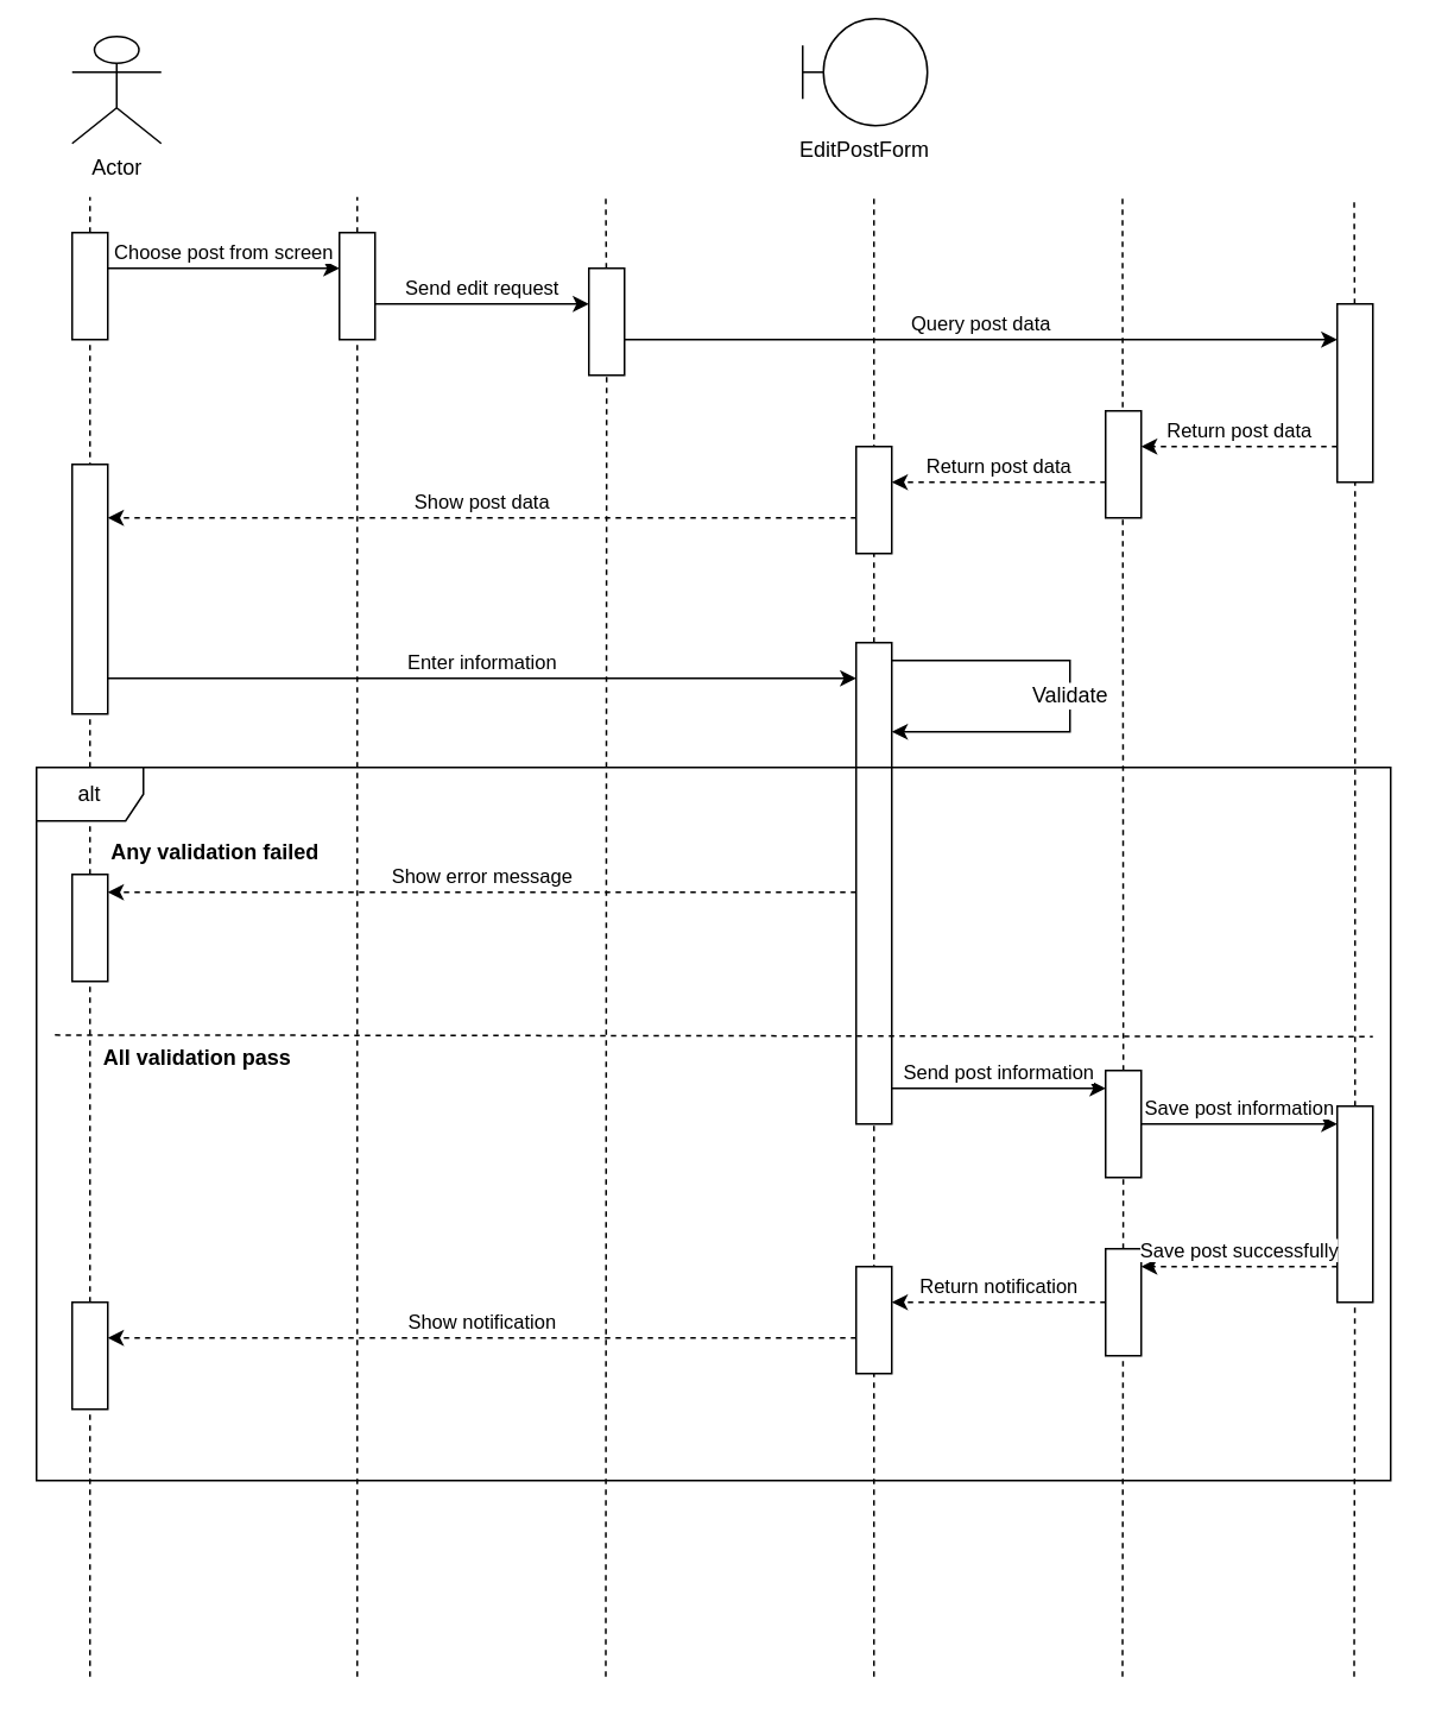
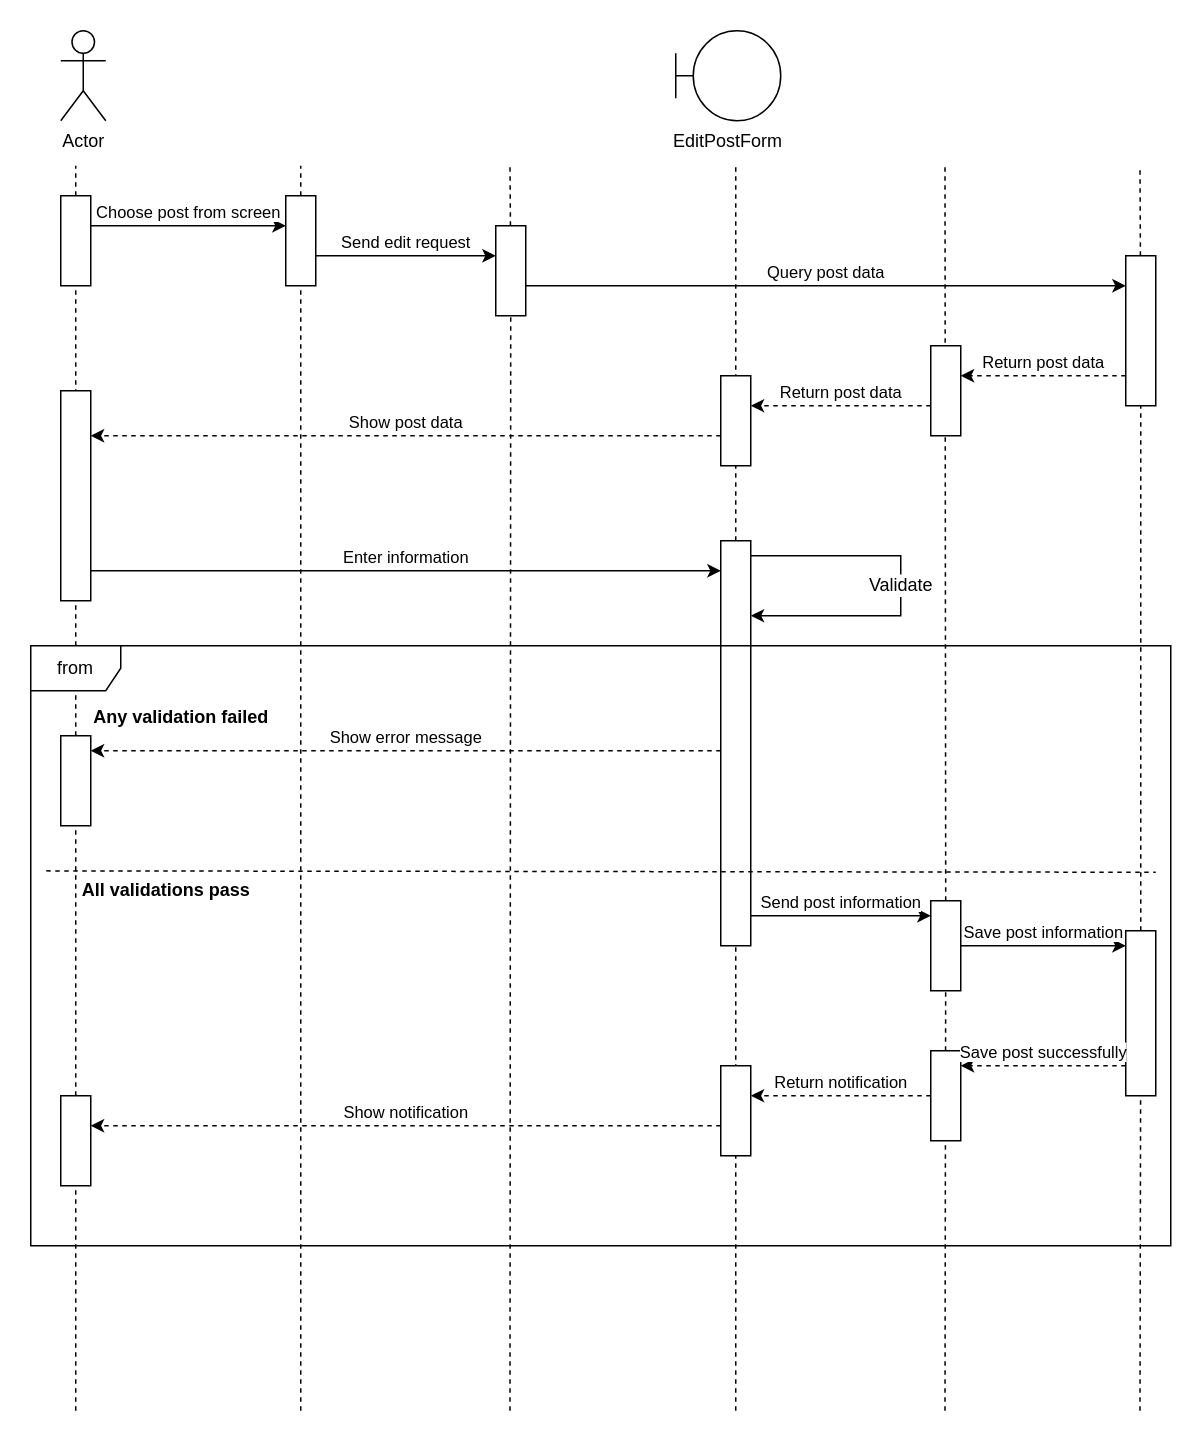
  <mxCell id="0" />
  <mxCell id="1" parent="0" />
- <mxCell id="2" value="Actor" style="shape=umlActor;verticalLabelPosition=bottom;verticalAlign=top;html=1;outlineConnect=0;" vertex="1" parent="1"><mxGeometry x="40" y="20" width="50" height="60" as="geometry" /></mxCell>
- <mxCell id="3" value="EditPostForm" style="shape=umlBoundary;whiteSpace=wrap;html=1;verticalAlign=top;fontSize=12;labelPosition=center;verticalLabelPosition=bottom;align=center;" vertex="1" parent="1"><mxGeometry x="450" y="10" width="70" height="60" as="geometry" /></mxCell>
+ <mxCell id="2" value="Actor" style="shape=umlActor;verticalLabelPosition=bottom;verticalAlign=top;html=1;outlineConnect=0;" vertex="1" parent="1"><mxGeometry x="40" y="20" width="30" height="60" as="geometry" /></mxCell>
+ <mxCell id="3" value="EditPostForm" style="shape=umlBoundary;whiteSpace=wrap;html=1;verticalAlign=top;fontSize=12;labelPosition=center;verticalLabelPosition=bottom;align=center;" vertex="1" parent="1"><mxGeometry x="450" y="20" width="70" height="60" as="geometry" /></mxCell>
  <mxCell id="4" value="" style="endArrow=none;dashed=1;html=1;rounded=0;" edge="1" parent="1" source="11"><mxGeometry width="50" height="50" relative="1" as="geometry"><mxPoint x="50" y="940" as="sourcePoint" /><mxPoint x="50" y="110" as="targetPoint" /></mxGeometry></mxCell>
  <mxCell id="5" value="" style="endArrow=none;dashed=1;html=1;rounded=0;" edge="1" parent="1"><mxGeometry width="50" height="50" relative="1" as="geometry"><mxPoint x="200" y="940" as="sourcePoint" /><mxPoint x="200" y="110" as="targetPoint" /></mxGeometry></mxCell>
  <mxCell id="6" value="" style="endArrow=none;dashed=1;html=1;rounded=0;" edge="1" parent="1" source="14"><mxGeometry width="50" height="50" relative="1" as="geometry"><mxPoint x="339.5" y="940" as="sourcePoint" /><mxPoint x="339.5" y="110" as="targetPoint" /></mxGeometry></mxCell>
  <mxCell id="7" value="" style="endArrow=none;dashed=1;html=1;rounded=0;" edge="1" parent="1" source="28"><mxGeometry width="50" height="50" relative="1" as="geometry"><mxPoint x="490" y="940" as="sourcePoint" /><mxPoint x="490" y="110" as="targetPoint" /></mxGeometry></mxCell>
  <mxCell id="8" value="" style="endArrow=none;dashed=1;html=1;rounded=0;" edge="1" parent="1" source="37"><mxGeometry width="50" height="50" relative="1" as="geometry"><mxPoint x="629.5" y="940" as="sourcePoint" /><mxPoint x="629.5" y="110" as="targetPoint" /></mxGeometry></mxCell>
  <mxCell id="9" value="" style="endArrow=none;dashed=1;html=1;rounded=0;" edge="1" parent="1" source="18"><mxGeometry width="50" height="50" relative="1" as="geometry"><mxPoint x="759.5" y="940" as="sourcePoint" /><mxPoint x="759.5" y="110" as="targetPoint" /></mxGeometry></mxCell>
  <mxCell id="10" value="" style="endArrow=none;dashed=1;html=1;rounded=0;" edge="1" parent="1" target="11"><mxGeometry width="50" height="50" relative="1" as="geometry"><mxPoint x="50" y="940" as="sourcePoint" /><mxPoint x="50" y="110" as="targetPoint" /></mxGeometry></mxCell>
  <mxCell id="11" value="" style="rounded=0;whiteSpace=wrap;html=1;" vertex="1" parent="1"><mxGeometry x="40" y="130" width="20" height="60" as="geometry" /></mxCell>
  <mxCell id="12" value="" style="rounded=0;whiteSpace=wrap;html=1;" vertex="1" parent="1"><mxGeometry x="190" y="130" width="20" height="60" as="geometry" /></mxCell>
  <mxCell id="13" value="" style="endArrow=none;dashed=1;html=1;rounded=0;" edge="1" parent="1" target="14"><mxGeometry width="50" height="50" relative="1" as="geometry"><mxPoint x="339.5" y="940" as="sourcePoint" /><mxPoint x="339.5" y="110" as="targetPoint" /></mxGeometry></mxCell>
  <mxCell id="14" value="" style="rounded=0;whiteSpace=wrap;html=1;" vertex="1" parent="1"><mxGeometry x="330" y="150" width="20" height="60" as="geometry" /></mxCell>
  <mxCell id="15" value="Choose post from screen" style="endArrow=classic;html=1;rounded=0;labelPosition=center;verticalLabelPosition=top;align=center;verticalAlign=bottom;" edge="1" parent="1"><mxGeometry width="50" height="50" relative="1" as="geometry"><mxPoint x="60" y="150" as="sourcePoint" /><mxPoint x="190" y="150" as="targetPoint" /></mxGeometry></mxCell>
  <mxCell id="16" value="Send edit request" style="endArrow=classic;html=1;rounded=0;labelPosition=center;verticalLabelPosition=top;align=center;verticalAlign=bottom;" edge="1" parent="1"><mxGeometry width="50" height="50" relative="1" as="geometry"><mxPoint x="210" y="170" as="sourcePoint" /><mxPoint x="330" y="170" as="targetPoint" /></mxGeometry></mxCell>
  <mxCell id="17" value="" style="endArrow=none;dashed=1;html=1;rounded=0;" edge="1" parent="1" source="39" target="18"><mxGeometry width="50" height="50" relative="1" as="geometry"><mxPoint x="759.5" y="940" as="sourcePoint" /><mxPoint x="759.5" y="110" as="targetPoint" /></mxGeometry></mxCell>
  <mxCell id="18" value="" style="rounded=0;whiteSpace=wrap;html=1;" vertex="1" parent="1"><mxGeometry x="750" y="170" width="20" height="100" as="geometry" /></mxCell>
  <mxCell id="19" value="Query post data" style="endArrow=classic;html=1;rounded=0;labelPosition=center;verticalLabelPosition=top;align=center;verticalAlign=bottom;" edge="1" parent="1"><mxGeometry width="50" height="50" relative="1" as="geometry"><mxPoint x="350" y="190" as="sourcePoint" /><mxPoint x="750" y="190" as="targetPoint" /></mxGeometry></mxCell>
  <mxCell id="20" value="" style="rounded=0;whiteSpace=wrap;html=1;" vertex="1" parent="1"><mxGeometry x="620" y="230" width="20" height="60" as="geometry" /></mxCell>
  <mxCell id="21" value="" style="rounded=0;whiteSpace=wrap;html=1;" vertex="1" parent="1"><mxGeometry x="480" y="250" width="20" height="60" as="geometry" /></mxCell>
  <mxCell id="22" value="Return post data" style="endArrow=classic;html=1;rounded=0;dashed=1;labelPosition=center;verticalLabelPosition=top;align=center;verticalAlign=bottom;" edge="1" parent="1"><mxGeometry width="50" height="50" relative="1" as="geometry"><mxPoint x="750" y="250" as="sourcePoint" /><mxPoint x="640" y="250" as="targetPoint" /></mxGeometry></mxCell>
  <mxCell id="23" value="Return post data" style="endArrow=classic;html=1;rounded=0;dashed=1;labelPosition=center;verticalLabelPosition=top;align=center;verticalAlign=bottom;" edge="1" parent="1"><mxGeometry width="50" height="50" relative="1" as="geometry"><mxPoint x="620" y="270" as="sourcePoint" /><mxPoint x="500" y="270" as="targetPoint" /></mxGeometry></mxCell>
  <mxCell id="24" value="" style="rounded=0;whiteSpace=wrap;html=1;" vertex="1" parent="1"><mxGeometry x="40" y="260" width="20" height="140" as="geometry" /></mxCell>
  <mxCell id="25" value="Show post data" style="endArrow=classic;html=1;rounded=0;dashed=1;labelPosition=center;verticalLabelPosition=top;align=center;verticalAlign=bottom;" edge="1" parent="1"><mxGeometry width="50" height="50" relative="1" as="geometry"><mxPoint x="480" y="290" as="sourcePoint" /><mxPoint x="60" y="290" as="targetPoint" /></mxGeometry></mxCell>
  <mxCell id="26" value="Enter information" style="endArrow=classic;html=1;rounded=0;labelPosition=center;verticalLabelPosition=top;align=center;verticalAlign=bottom;" edge="1" parent="1"><mxGeometry width="50" height="50" relative="1" as="geometry"><mxPoint x="60" y="380" as="sourcePoint" /><mxPoint x="480" y="380" as="targetPoint" /></mxGeometry></mxCell>
  <mxCell id="27" value="" style="endArrow=none;dashed=1;html=1;rounded=0;" edge="1" parent="1" target="28"><mxGeometry width="50" height="50" relative="1" as="geometry"><mxPoint x="490" y="940" as="sourcePoint" /><mxPoint x="490" y="110" as="targetPoint" /></mxGeometry></mxCell>
  <mxCell id="28" value="" style="rounded=0;whiteSpace=wrap;html=1;" vertex="1" parent="1"><mxGeometry x="480" y="360" width="20" height="270" as="geometry" /></mxCell>
  <mxCell id="29" value="Validate" style="endArrow=classic;html=1;rounded=0;labelPosition=center;verticalLabelPosition=middle;align=center;verticalAlign=middle;fontFamily=Helvetica;fontSize=12;fontColor=default;" edge="1" parent="1"><mxGeometry width="50" height="50" relative="1" as="geometry"><mxPoint x="500" y="370" as="sourcePoint" /><mxPoint x="500" y="410" as="targetPoint" /><Array as="points"><mxPoint x="600" y="370" /><mxPoint x="600" y="410" /></Array></mxGeometry></mxCell>
- <mxCell id="30" value="alt" style="shape=umlFrame;whiteSpace=wrap;html=1;pointerEvents=0;" vertex="1" parent="1"><mxGeometry x="20" y="430" width="760" height="400" as="geometry" /></mxCell>
+ <mxCell id="30" value="from" style="shape=umlFrame;whiteSpace=wrap;html=1;pointerEvents=0;" vertex="1" parent="1"><mxGeometry x="20" y="430" width="760" height="400" as="geometry" /></mxCell>
  <mxCell id="31" value="Any validation failed" style="text;align=center;fontStyle=1;verticalAlign=middle;spacingLeft=3;spacingRight=3;strokeColor=none;rotatable=0;points=[[0,0.5],[1,0.5]];portConstraint=eastwest;html=1;" vertex="1" parent="1"><mxGeometry x="80" y="465" width="80" height="26" as="geometry" /></mxCell>
  <mxCell id="32" value="" style="rounded=0;whiteSpace=wrap;html=1;" vertex="1" parent="1"><mxGeometry x="40" y="490" width="20" height="60" as="geometry" /></mxCell>
  <mxCell id="33" value="Show error message" style="endArrow=classic;html=1;rounded=0;dashed=1;labelPosition=center;verticalLabelPosition=top;align=center;verticalAlign=bottom;" edge="1" parent="1"><mxGeometry width="50" height="50" relative="1" as="geometry"><mxPoint x="480" y="500" as="sourcePoint" /><mxPoint x="60" y="500" as="targetPoint" /></mxGeometry></mxCell>
  <mxCell id="34" value="" style="endArrow=none;dashed=1;html=1;rounded=0;fontFamily=Helvetica;fontSize=12;fontColor=default;exitX=0.001;exitY=0.224;exitDx=0;exitDy=0;exitPerimeter=0;" edge="1" parent="1"><mxGeometry width="50" height="50" relative="1" as="geometry"><mxPoint x="30.34" y="580.08" as="sourcePoint" /><mxPoint x="770" y="581" as="targetPoint" /></mxGeometry></mxCell>
- <mxCell id="35" value="All validation pass" style="text;align=center;fontStyle=1;verticalAlign=middle;spacingLeft=3;spacingRight=3;strokeColor=none;rotatable=0;points=[[0,0.5],[1,0.5]];portConstraint=eastwest;html=1;" vertex="1" parent="1"><mxGeometry x="70" y="580" width="80" height="26" as="geometry" /></mxCell>
+ <mxCell id="35" value="All validations pass" style="text;align=center;fontStyle=1;verticalAlign=middle;spacingLeft=3;spacingRight=3;strokeColor=none;rotatable=0;points=[[0,0.5],[1,0.5]];portConstraint=eastwest;html=1;" vertex="1" parent="1"><mxGeometry x="70" y="580" width="80" height="26" as="geometry" /></mxCell>
  <mxCell id="36" value="" style="endArrow=none;dashed=1;html=1;rounded=0;" edge="1" parent="1" target="37"><mxGeometry width="50" height="50" relative="1" as="geometry"><mxPoint x="629.5" y="940" as="sourcePoint" /><mxPoint x="629.5" y="110" as="targetPoint" /></mxGeometry></mxCell>
  <mxCell id="37" value="" style="rounded=0;whiteSpace=wrap;html=1;" vertex="1" parent="1"><mxGeometry x="620" y="600" width="20" height="60" as="geometry" /></mxCell>
  <mxCell id="38" value="" style="endArrow=none;dashed=1;html=1;rounded=0;" edge="1" parent="1" target="39"><mxGeometry width="50" height="50" relative="1" as="geometry"><mxPoint x="759.5" y="940" as="sourcePoint" /><mxPoint x="760" y="270" as="targetPoint" /></mxGeometry></mxCell>
  <mxCell id="39" value="" style="rounded=0;whiteSpace=wrap;html=1;" vertex="1" parent="1"><mxGeometry x="750" y="620" width="20" height="110" as="geometry" /></mxCell>
  <mxCell id="40" value="Send post information" style="endArrow=classic;html=1;rounded=0;labelPosition=center;verticalLabelPosition=top;align=center;verticalAlign=bottom;" edge="1" parent="1"><mxGeometry width="50" height="50" relative="1" as="geometry"><mxPoint x="500" y="610" as="sourcePoint" /><mxPoint x="620" y="610" as="targetPoint" /></mxGeometry></mxCell>
  <mxCell id="41" value="Save post information" style="endArrow=classic;html=1;rounded=0;labelPosition=center;verticalLabelPosition=top;align=center;verticalAlign=bottom;" edge="1" parent="1"><mxGeometry width="50" height="50" relative="1" as="geometry"><mxPoint x="640" y="630" as="sourcePoint" /><mxPoint x="750" y="630" as="targetPoint" /></mxGeometry></mxCell>
  <mxCell id="42" value="" style="rounded=0;whiteSpace=wrap;html=1;" vertex="1" parent="1"><mxGeometry x="620" y="700" width="20" height="60" as="geometry" /></mxCell>
  <mxCell id="43" value="" style="rounded=0;whiteSpace=wrap;html=1;" vertex="1" parent="1"><mxGeometry x="40" y="730" width="20" height="60" as="geometry" /></mxCell>
  <mxCell id="44" value="Save post successfully" style="endArrow=classic;html=1;rounded=0;dashed=1;labelPosition=center;verticalLabelPosition=top;align=center;verticalAlign=bottom;" edge="1" parent="1"><mxGeometry width="50" height="50" relative="1" as="geometry"><mxPoint x="750" y="710" as="sourcePoint" /><mxPoint x="640" y="710" as="targetPoint" /></mxGeometry></mxCell>
  <mxCell id="45" value="" style="rounded=0;whiteSpace=wrap;html=1;" vertex="1" parent="1"><mxGeometry x="480" y="710" width="20" height="60" as="geometry" /></mxCell>
  <mxCell id="46" value="Return notification" style="endArrow=classic;html=1;rounded=0;dashed=1;labelPosition=center;verticalLabelPosition=top;align=center;verticalAlign=bottom;" edge="1" parent="1"><mxGeometry width="50" height="50" relative="1" as="geometry"><mxPoint x="620" y="730" as="sourcePoint" /><mxPoint x="500" y="730" as="targetPoint" /></mxGeometry></mxCell>
  <mxCell id="47" value="Show notification" style="endArrow=classic;html=1;rounded=0;dashed=1;labelPosition=center;verticalLabelPosition=top;align=center;verticalAlign=bottom;" edge="1" parent="1"><mxGeometry width="50" height="50" relative="1" as="geometry"><mxPoint x="480" y="750" as="sourcePoint" /><mxPoint x="60" y="750" as="targetPoint" /></mxGeometry></mxCell>
